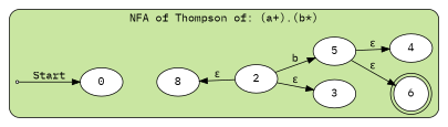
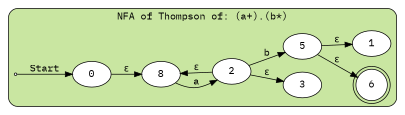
  digraph {
    fontname="IBM Plex Mono"
    rankdir=LR
    node [color="#000000" fillcolor=white fontname="IBM Plex Mono" shape=oval style="rounded,filled"]
    edge [fontname="IBM Plex Mono"]
    qi [shape=point]
    0
    6 [shape=doublecircle]
    n4 [label=8]
    2
    3
-   4
+   4 [label=1]
    5
    subgraph cluster_1 {
      color="#000000"
      fillcolor="0.237 0.3 0.9"
      label="NFA of Thompson of: (a+).(b*)"
      style="rounded,filled"
      qi
      0
      6
      n4
      2
      3
      4
      5
    }
    qi -> 0 [label=Start]
+   0 -> n4 [label="&epsilon;"]
+   n4 -> 2 [label=a]
    2 -> n4 [label="&epsilon;"]
    2 -> 3 [label="&epsilon;"]
    2 -> 5 [label=b]
    5 -> 6 [label="&epsilon;"]
    5 -> 4 [label="&epsilon;"]
  }
